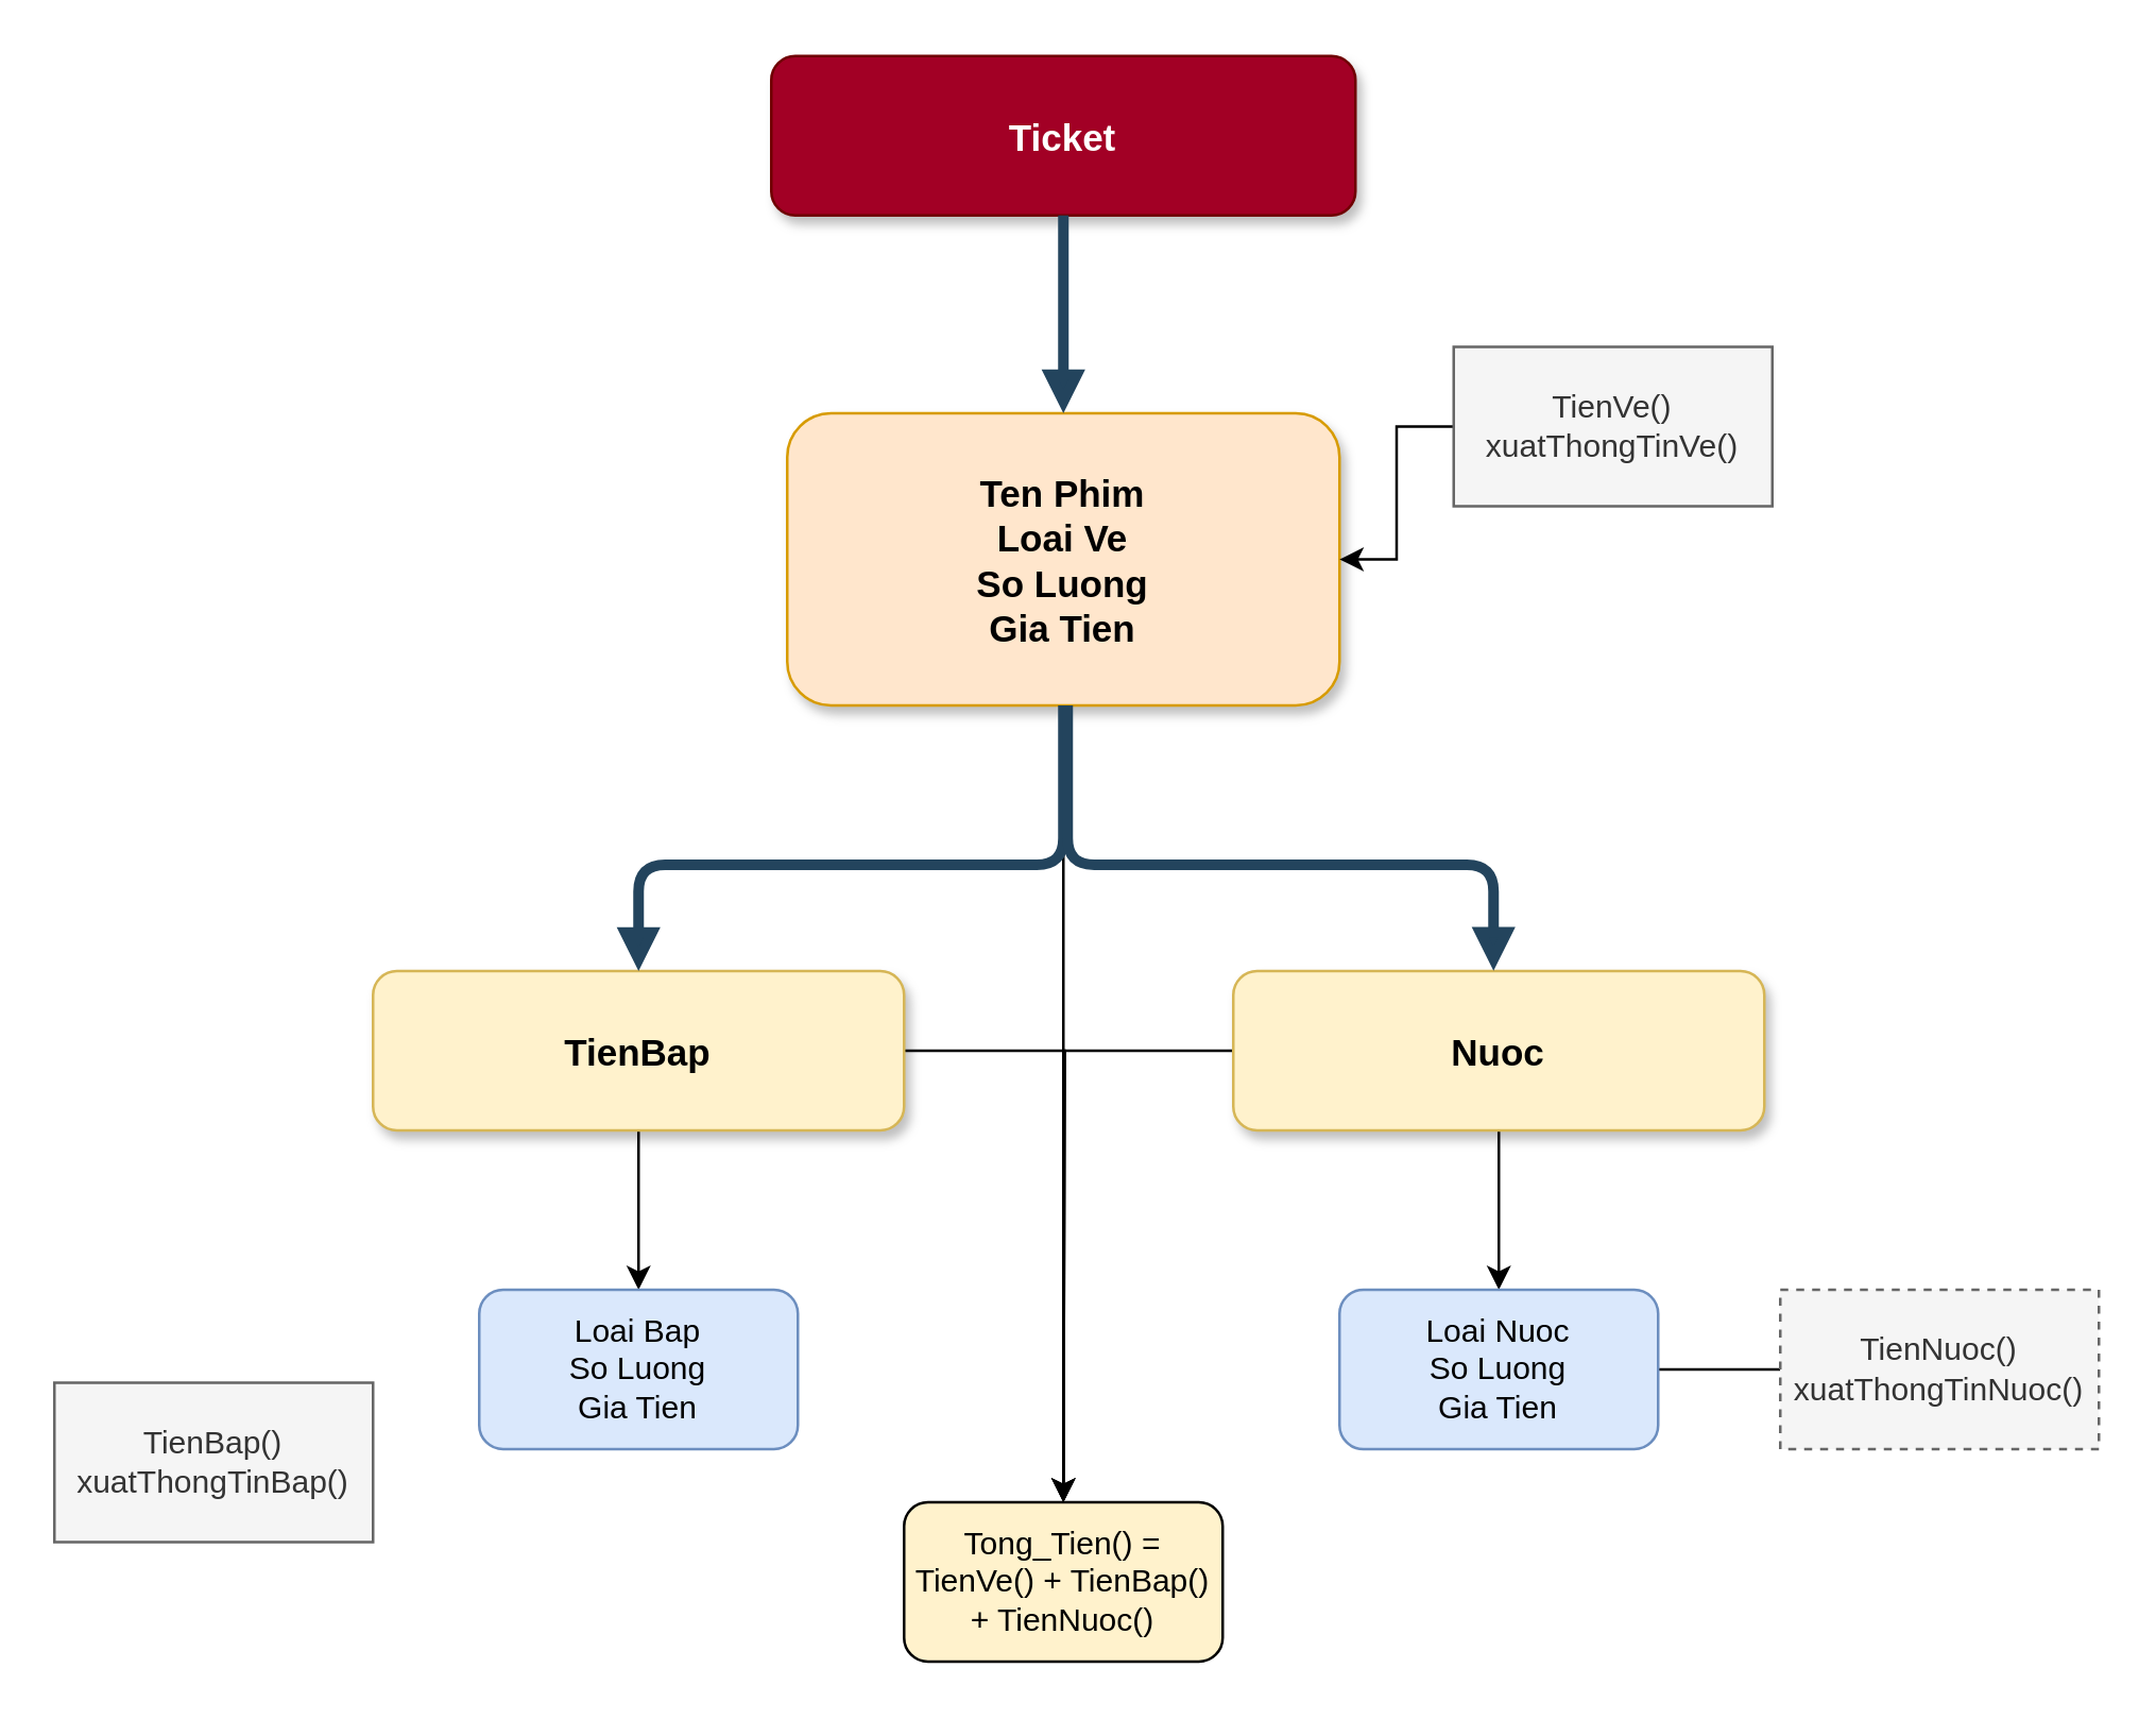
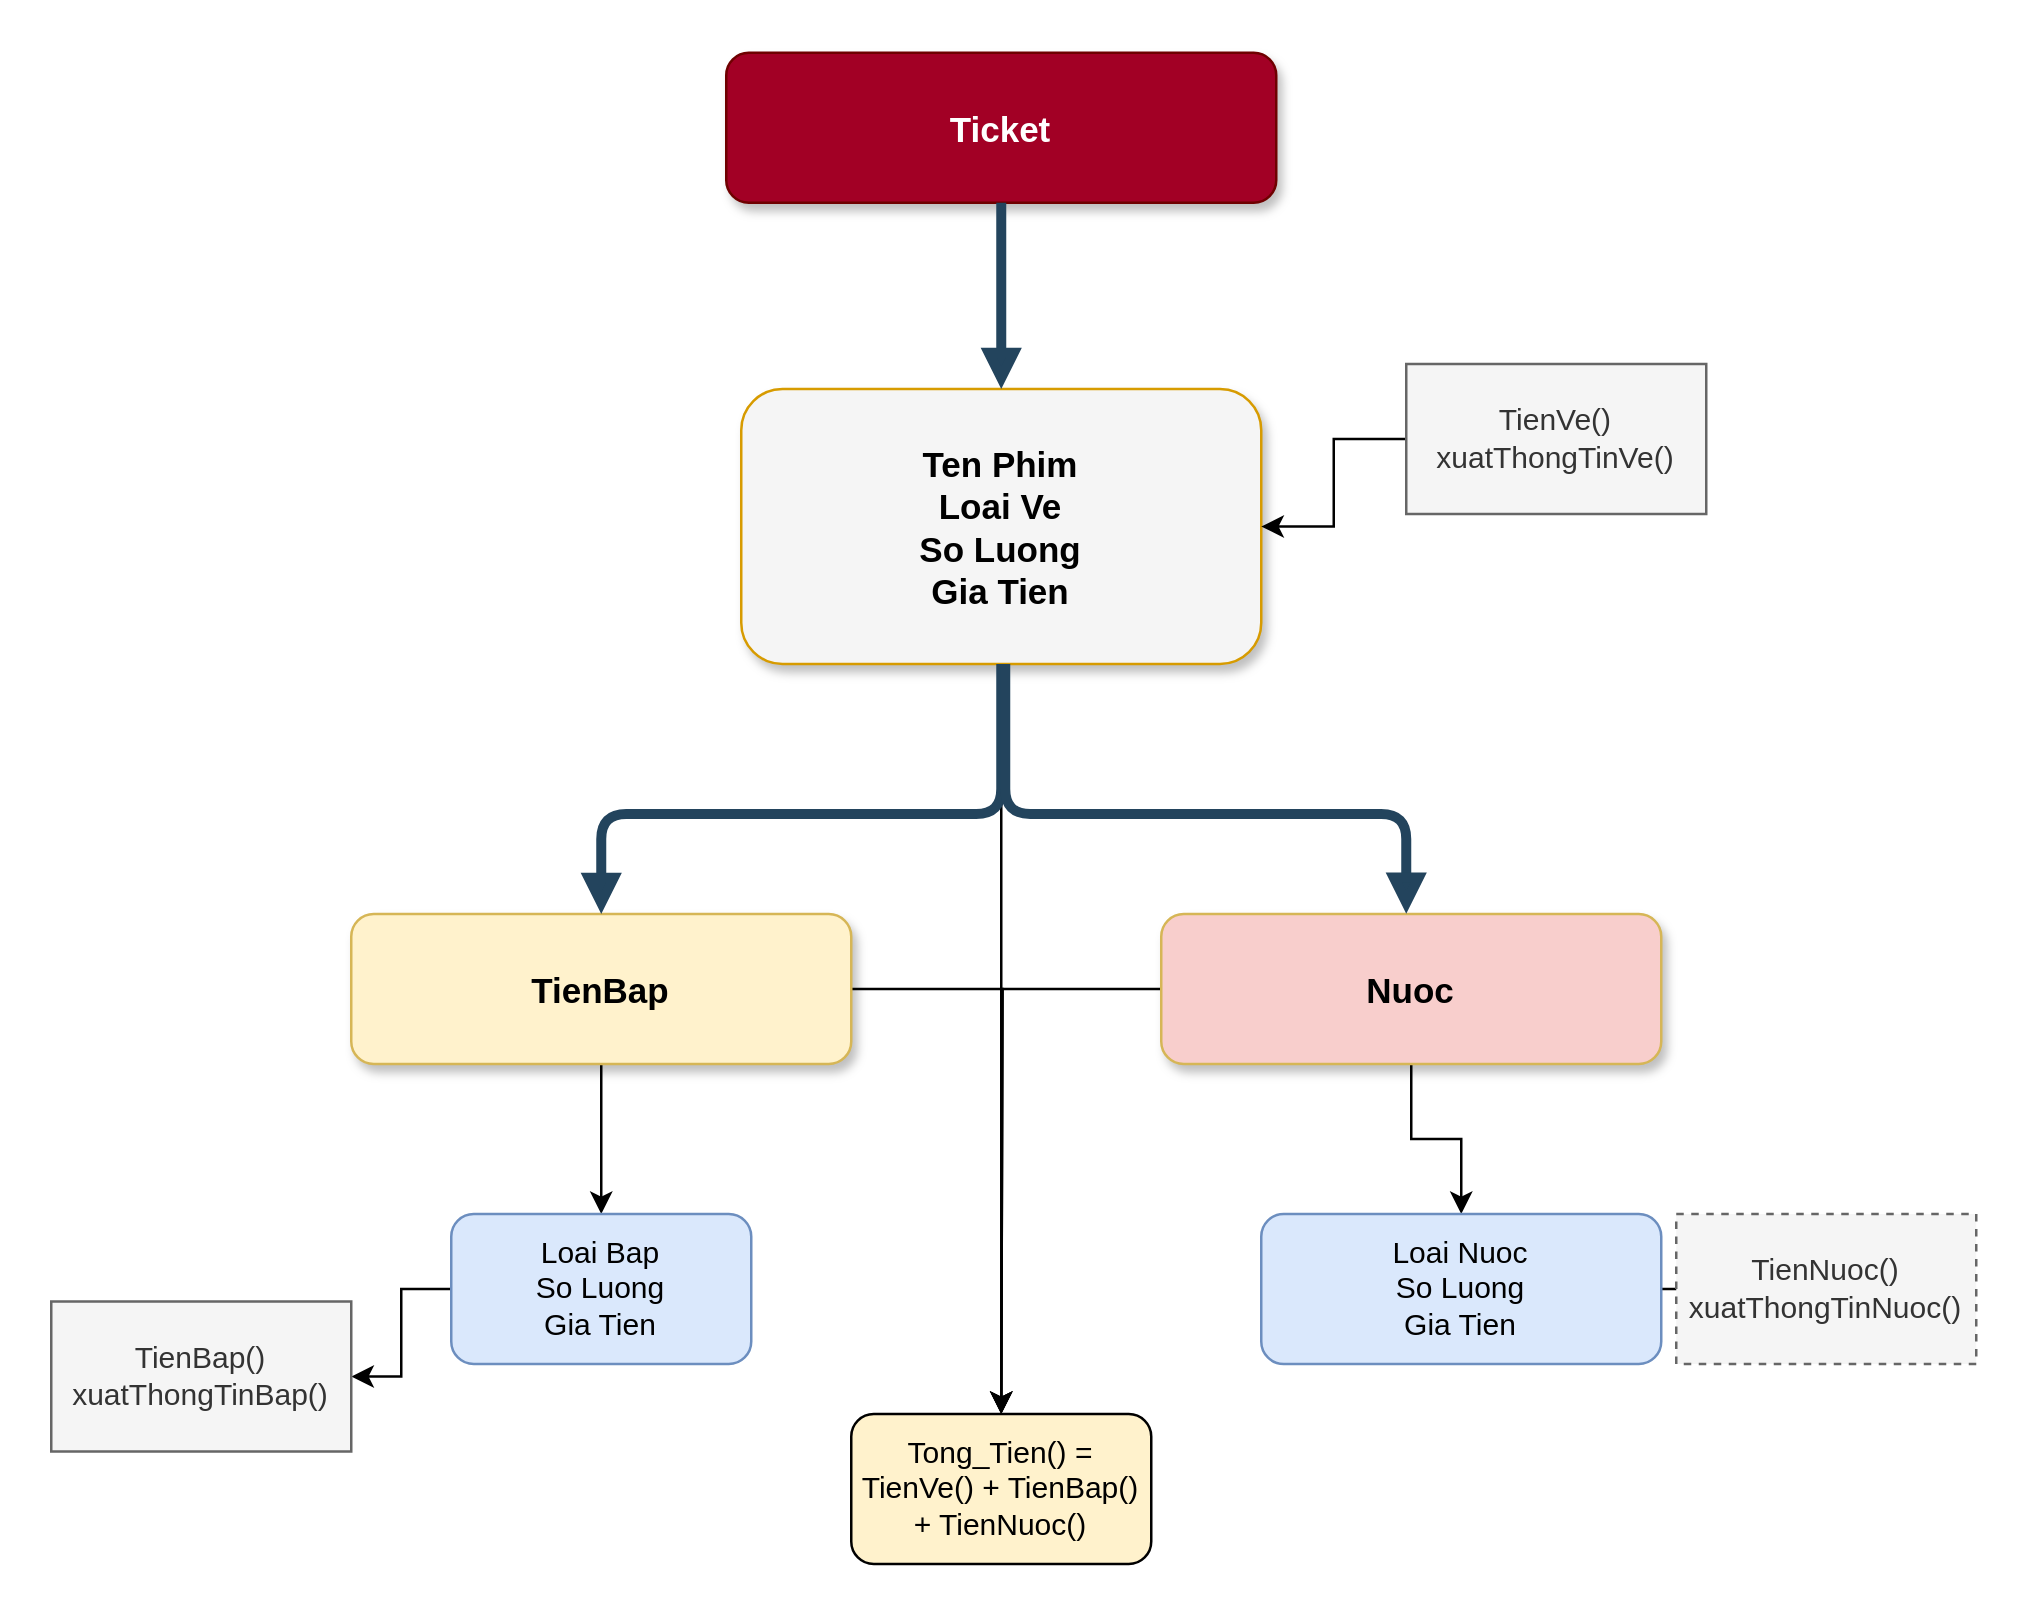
  <mxCell id="0" />
  <mxCell id="1" parent="0" />
  <mxCell id="2" value="Ticket" style="rounded=1;fillColor=#a20025;strokeColor=#6F0000;shadow=1;fontStyle=1;fontSize=14;fontColor=#ffffff;" parent="1" vertex="1"><mxGeometry x="290" y="20.5" width="220" height="60" as="geometry" /></mxCell>
  <mxCell id="3" style="edgeStyle=orthogonalEdgeStyle;rounded=0;orthogonalLoop=1;jettySize=auto;html=1;exitX=0.5;exitY=1;exitDx=0;exitDy=0;" edge="1" parent="1" source="4"><mxGeometry relative="1" as="geometry"><mxPoint x="400" y="565" as="targetPoint" /></mxGeometry></mxCell>
- <mxCell id="4" value="Ten Phim&#10;Loai Ve&#10;So Luong&#10;Gia Tien" style="rounded=1;fillColor=#ffe6cc;strokeColor=#d79b00;shadow=1;fontStyle=1;fontSize=14;" parent="1" vertex="1"><mxGeometry x="296" y="155" width="208" height="110" as="geometry" /></mxCell>
+ <mxCell id="4" value="Ten Phim&#10;Loai Ve&#10;So Luong&#10;Gia Tien" style="rounded=1;fillColor=#f5f5f5;strokeColor=#d79b00;shadow=1;fontStyle=1;fontSize=14;" parent="1" vertex="1"><mxGeometry x="296" y="155" width="208" height="110" as="geometry" /></mxCell>
  <mxCell id="5" style="edgeStyle=orthogonalEdgeStyle;rounded=0;orthogonalLoop=1;jettySize=auto;html=1;entryX=0.5;entryY=0;entryDx=0;entryDy=0;" parent="1" source="7" edge="1"><mxGeometry relative="1" as="geometry"><mxPoint x="240" y="485" as="targetPoint" /></mxGeometry></mxCell>
  <mxCell id="6" style="edgeStyle=orthogonalEdgeStyle;rounded=0;orthogonalLoop=1;jettySize=auto;html=1;" edge="1" parent="1" source="7"><mxGeometry relative="1" as="geometry"><mxPoint x="400" y="565" as="targetPoint" /></mxGeometry></mxCell>
  <mxCell id="7" value="TienBap" style="rounded=1;fillColor=#fff2cc;strokeColor=#d6b656;shadow=1;fontStyle=1;fontSize=14;" parent="1" vertex="1"><mxGeometry x="140" y="365" width="200" height="60" as="geometry" /></mxCell>
  <mxCell id="8" style="edgeStyle=orthogonalEdgeStyle;rounded=0;orthogonalLoop=1;jettySize=auto;html=1;entryX=0.5;entryY=0;entryDx=0;entryDy=0;" parent="1" source="10" target="18" edge="1"><mxGeometry relative="1" as="geometry" /></mxCell>
  <mxCell id="9" style="edgeStyle=orthogonalEdgeStyle;rounded=0;orthogonalLoop=1;jettySize=auto;html=1;" edge="1" parent="1" source="10"><mxGeometry relative="1" as="geometry"><mxPoint x="400" y="565" as="targetPoint" /></mxGeometry></mxCell>
- <mxCell id="10" value="Nuoc" style="rounded=1;fillColor=#fff2cc;strokeColor=#d6b656;shadow=1;fontStyle=1;fontSize=14;" parent="1" vertex="1"><mxGeometry x="464" y="365" width="200" height="60" as="geometry" /></mxCell>
+ <mxCell id="10" value="Nuoc" style="rounded=1;fillColor=#f8cecc;strokeColor=#d6b656;shadow=1;fontStyle=1;fontSize=14;" parent="1" vertex="1"><mxGeometry x="464" y="365" width="200" height="60" as="geometry" /></mxCell>
  <mxCell id="11" value="" style="edgeStyle=elbowEdgeStyle;elbow=vertical;strokeWidth=4;endArrow=block;endFill=1;fontStyle=1;strokeColor=#23445D;" parent="1" edge="1"><mxGeometry x="22" y="165.5" width="100" height="100" as="geometry"><mxPoint x="400" y="80.5" as="sourcePoint" /><mxPoint x="400" y="155" as="targetPoint" /></mxGeometry></mxCell>
  <mxCell id="12" value="" style="edgeStyle=elbowEdgeStyle;elbow=vertical;strokeWidth=4;endArrow=block;endFill=1;fontStyle=1;strokeColor=#23445D;exitX=0.5;exitY=1;exitDx=0;exitDy=0;" parent="1" edge="1"><mxGeometry x="62" y="165.5" width="100" height="100" as="geometry"><mxPoint x="400" y="265" as="sourcePoint" /><mxPoint x="240" y="365" as="targetPoint" /><Array as="points"><mxPoint x="364" y="325" /><mxPoint x="254" y="325" /><mxPoint x="405.5" y="305" /><mxPoint x="395.5" y="272.25" /></Array></mxGeometry></mxCell>
  <mxCell id="13" value="" style="edgeStyle=elbowEdgeStyle;elbow=vertical;strokeWidth=4;endArrow=block;endFill=1;fontStyle=1;strokeColor=#23445D;" parent="1" edge="1"><mxGeometry x="62" y="175.5" width="100" height="100" as="geometry"><mxPoint x="215" y="495" as="sourcePoint" /><mxPoint x="215" y="495" as="targetPoint" /></mxGeometry></mxCell>
  <mxCell id="14" value="" style="edgeStyle=orthogonalEdgeStyle;rounded=0;orthogonalLoop=1;jettySize=auto;html=1;" parent="1" source="15" target="4" edge="1"><mxGeometry relative="1" as="geometry" /></mxCell>
- <mxCell id="15" value="&lt;div&gt;TienVe()&lt;/div&gt;&lt;div&gt;xuatThongTinVe()&lt;/div&gt;" style="rounded=0;whiteSpace=wrap;html=1;fillColor=#f5f5f5;fontColor=#333333;strokeColor=#666666;" parent="1" vertex="1"><mxGeometry x="547" y="130" width="120" height="60" as="geometry" /></mxCell>
+ <mxCell id="15" value="&lt;div&gt;TienVe()&lt;/div&gt;&lt;div&gt;xuatThongTinVe()&lt;/div&gt;" style="rounded=0;whiteSpace=wrap;html=1;fillColor=#f5f5f5;fontColor=#333333;strokeColor=#666666;" parent="1" vertex="1"><mxGeometry x="562" y="145" width="120" height="60" as="geometry" /></mxCell>
  <mxCell id="16" value="" style="edgeStyle=elbowEdgeStyle;elbow=vertical;strokeWidth=4;endArrow=block;endFill=1;fontStyle=1;strokeColor=#23445D;exitX=0.5;exitY=1;exitDx=0;exitDy=0;entryX=0.552;entryY=-0.002;entryDx=0;entryDy=0;entryPerimeter=0;" parent="1" edge="1"><mxGeometry x="62" y="165.5" width="100" height="100" as="geometry"><mxPoint x="401.6" y="265" as="sourcePoint" /><mxPoint x="562" y="364.88" as="targetPoint" /><Array as="points"><mxPoint x="249.6" y="325" /><mxPoint x="401.1" y="305" /><mxPoint x="391.1" y="272.25" /></Array></mxGeometry></mxCell>
  <mxCell id="17" style="edgeStyle=orthogonalEdgeStyle;rounded=0;orthogonalLoop=1;jettySize=auto;html=1;entryX=0;entryY=0.5;entryDx=0;entryDy=0;endArrow=none;" parent="1" source="18" target="22" edge="1"><mxGeometry relative="1" as="geometry" /></mxCell>
- <mxCell id="18" value="Loai Nuoc&lt;div&gt;So Luong&lt;/div&gt;&lt;div&gt;Gia Tien&lt;/div&gt;" style="rounded=1;whiteSpace=wrap;html=1;fillColor=#dae8fc;strokeColor=#6c8ebf;" parent="1" vertex="1"><mxGeometry x="504" y="485" width="120" height="60" as="geometry" /></mxCell>
+ <mxCell id="18" value="Loai Nuoc&lt;div&gt;So Luong&lt;/div&gt;&lt;div&gt;Gia Tien&lt;/div&gt;" style="rounded=1;whiteSpace=wrap;html=1;fillColor=#dae8fc;strokeColor=#6c8ebf;" parent="1" vertex="1"><mxGeometry x="504" y="485" width="160" height="60" as="geometry" /></mxCell>
+ <mxCell id="19" style="edgeStyle=orthogonalEdgeStyle;rounded=0;orthogonalLoop=1;jettySize=auto;html=1;entryX=1;entryY=0.5;entryDx=0;entryDy=0;" parent="1" source="20" target="21" edge="1"><mxGeometry relative="1" as="geometry" /></mxCell>
  <mxCell id="20" value="Loai Bap&lt;div&gt;So Luong&lt;/div&gt;&lt;div&gt;Gia Tien&lt;/div&gt;" style="rounded=1;whiteSpace=wrap;html=1;fillColor=#dae8fc;strokeColor=#6c8ebf;" parent="1" vertex="1"><mxGeometry x="180" y="485" width="120" height="60" as="geometry" /></mxCell>
  <mxCell id="21" value="TienBap()&lt;div&gt;xuatThongTinBap()&lt;/div&gt;" style="rounded=0;whiteSpace=wrap;html=1;fillColor=#f5f5f5;fontColor=#333333;strokeColor=#666666;" parent="1" vertex="1"><mxGeometry x="20" y="520" width="120" height="60" as="geometry" /></mxCell>
  <mxCell id="22" value="TienNuoc()&lt;div&gt;xuatThongTinNuoc()&lt;/div&gt;" style="rounded=0;whiteSpace=wrap;html=1;fillColor=#f5f5f5;fontColor=#333333;strokeColor=#666666;dashed=1;" parent="1" vertex="1"><mxGeometry x="670" y="485" width="120" height="60" as="geometry" /></mxCell>
  <mxCell id="23" value="Tong_Tien() = TienVe() + TienBap() + TienNuoc()" style="rounded=1;whiteSpace=wrap;html=1;fillColor=#fff2cc;" vertex="1" parent="1"><mxGeometry x="340" y="565" width="120" height="60" as="geometry" /></mxCell>
